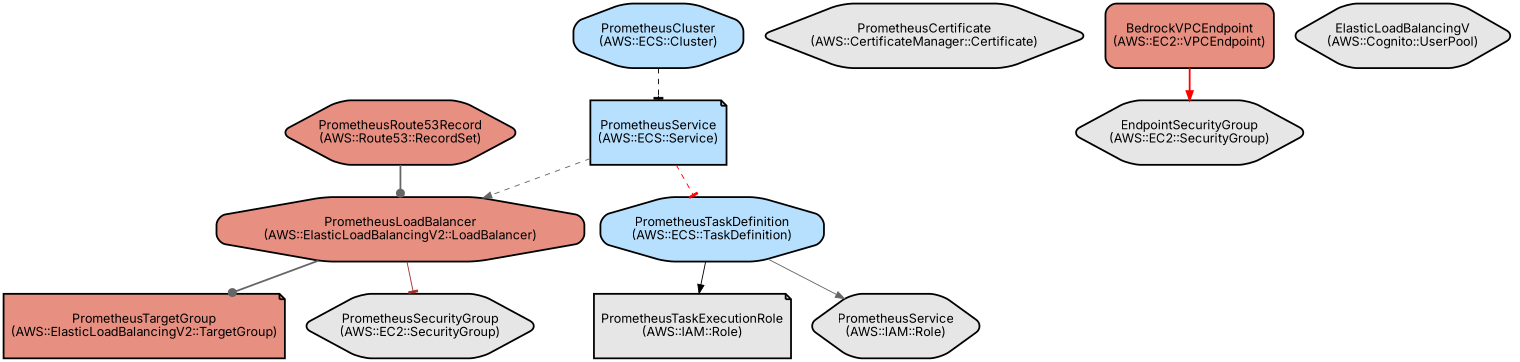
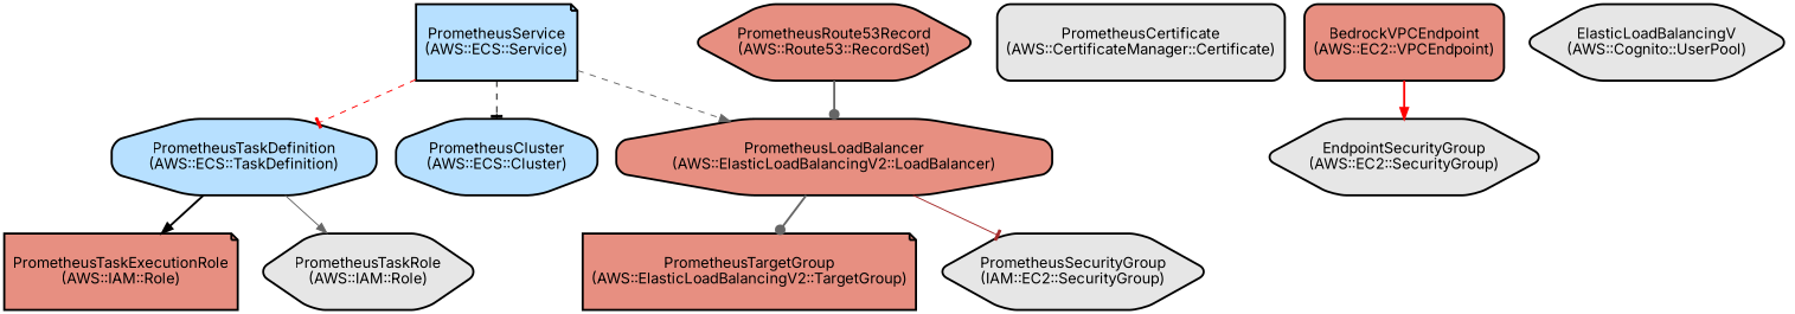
  digraph {
    fontname=Inter
    node [color=black fillcolor="#E6E6E6" fontname=Inter shape=hexagon style="filled,bold,rounded"]
    edge [arrowhead=normal color=gray40 fontname=Inter style=dashed]
    n1 [fillcolor="#B7E0FF" height=1 label="PrometheusService\n(AWS::ECS::Service)" shape=note]
    n2 [fillcolor="#B7E0FF" height=1 label="PrometheusTaskDefinition\n(AWS::ECS::TaskDefinition)" shape=octagon]
    n3 [fillcolor="#B7E0FF" height=1 label="PrometheusCluster\n(AWS::ECS::Cluster)" shape=octagon]
    n4 [fillcolor="#E78F81" height=1 label="PrometheusLoadBalancer\n(AWS::ElasticLoadBalancingV2::LoadBalancer)" shape=octagon]
-   n5 [height=1 label="PrometheusTaskExecutionRole\n(AWS::IAM::Role)" shape=note]
-   n6 [height=1 label="PrometheusService\n(AWS::IAM::Role)"]
+   n5 [fillcolor="#E78F81" height=1 label="PrometheusTaskExecutionRole\n(AWS::IAM::Role)" shape=note]
+   n6 [height=1 label="PrometheusTaskRole\n(AWS::IAM::Role)"]
    n7 [fillcolor="#E78F81" height=1 label="PrometheusTargetGroup\n(AWS::ElasticLoadBalancingV2::TargetGroup)" shape=note]
-   n8 [height=1 label="PrometheusSecurityGroup\n(AWS::EC2::SecurityGroup)"]
-   n9 [height=1 label="PrometheusCertificate\n(AWS::CertificateManager::Certificate)"]
+   n8 [height=1 label="PrometheusSecurityGroup\n(IAM::EC2::SecurityGroup)"]
+   n9 [height=1 label="PrometheusCertificate\n(AWS::CertificateManager::Certificate)" shape=box]
    n10 [fillcolor="#E78F81" height=1 label="PrometheusRoute53Record\n(AWS::Route53::RecordSet)"]
    n11 [fillcolor="#E78F81" height=1 label="BedrockVPCEndpoint\n(AWS::EC2::VPCEndpoint)" shape=box]
    n12 [height=1 label="EndpointSecurityGroup\n(AWS::EC2::SecurityGroup)"]
    n13 [height=1 label="ElasticLoadBalancingV\n(AWS::Cognito::UserPool)"]
    n1 -> n2 [arrowhead=tee color=red]
-   n3 -> n1 [arrowhead=tee color=black]
+   n1 -> n3 [arrowhead=tee color=black]
    n1 -> n4
-   n2 -> n5 [color=black style=solid]
+   n2 -> n5 [color=black style=bold]
    n2 -> n6 [style=solid]
    n4 -> n7 [arrowhead=dot style=bold]
    n4 -> n8 [arrowhead=tee color=brown style=solid]
    n10 -> n4 [arrowhead=dot style=bold]
    n11 -> n12 [color=red style=bold]
  }
